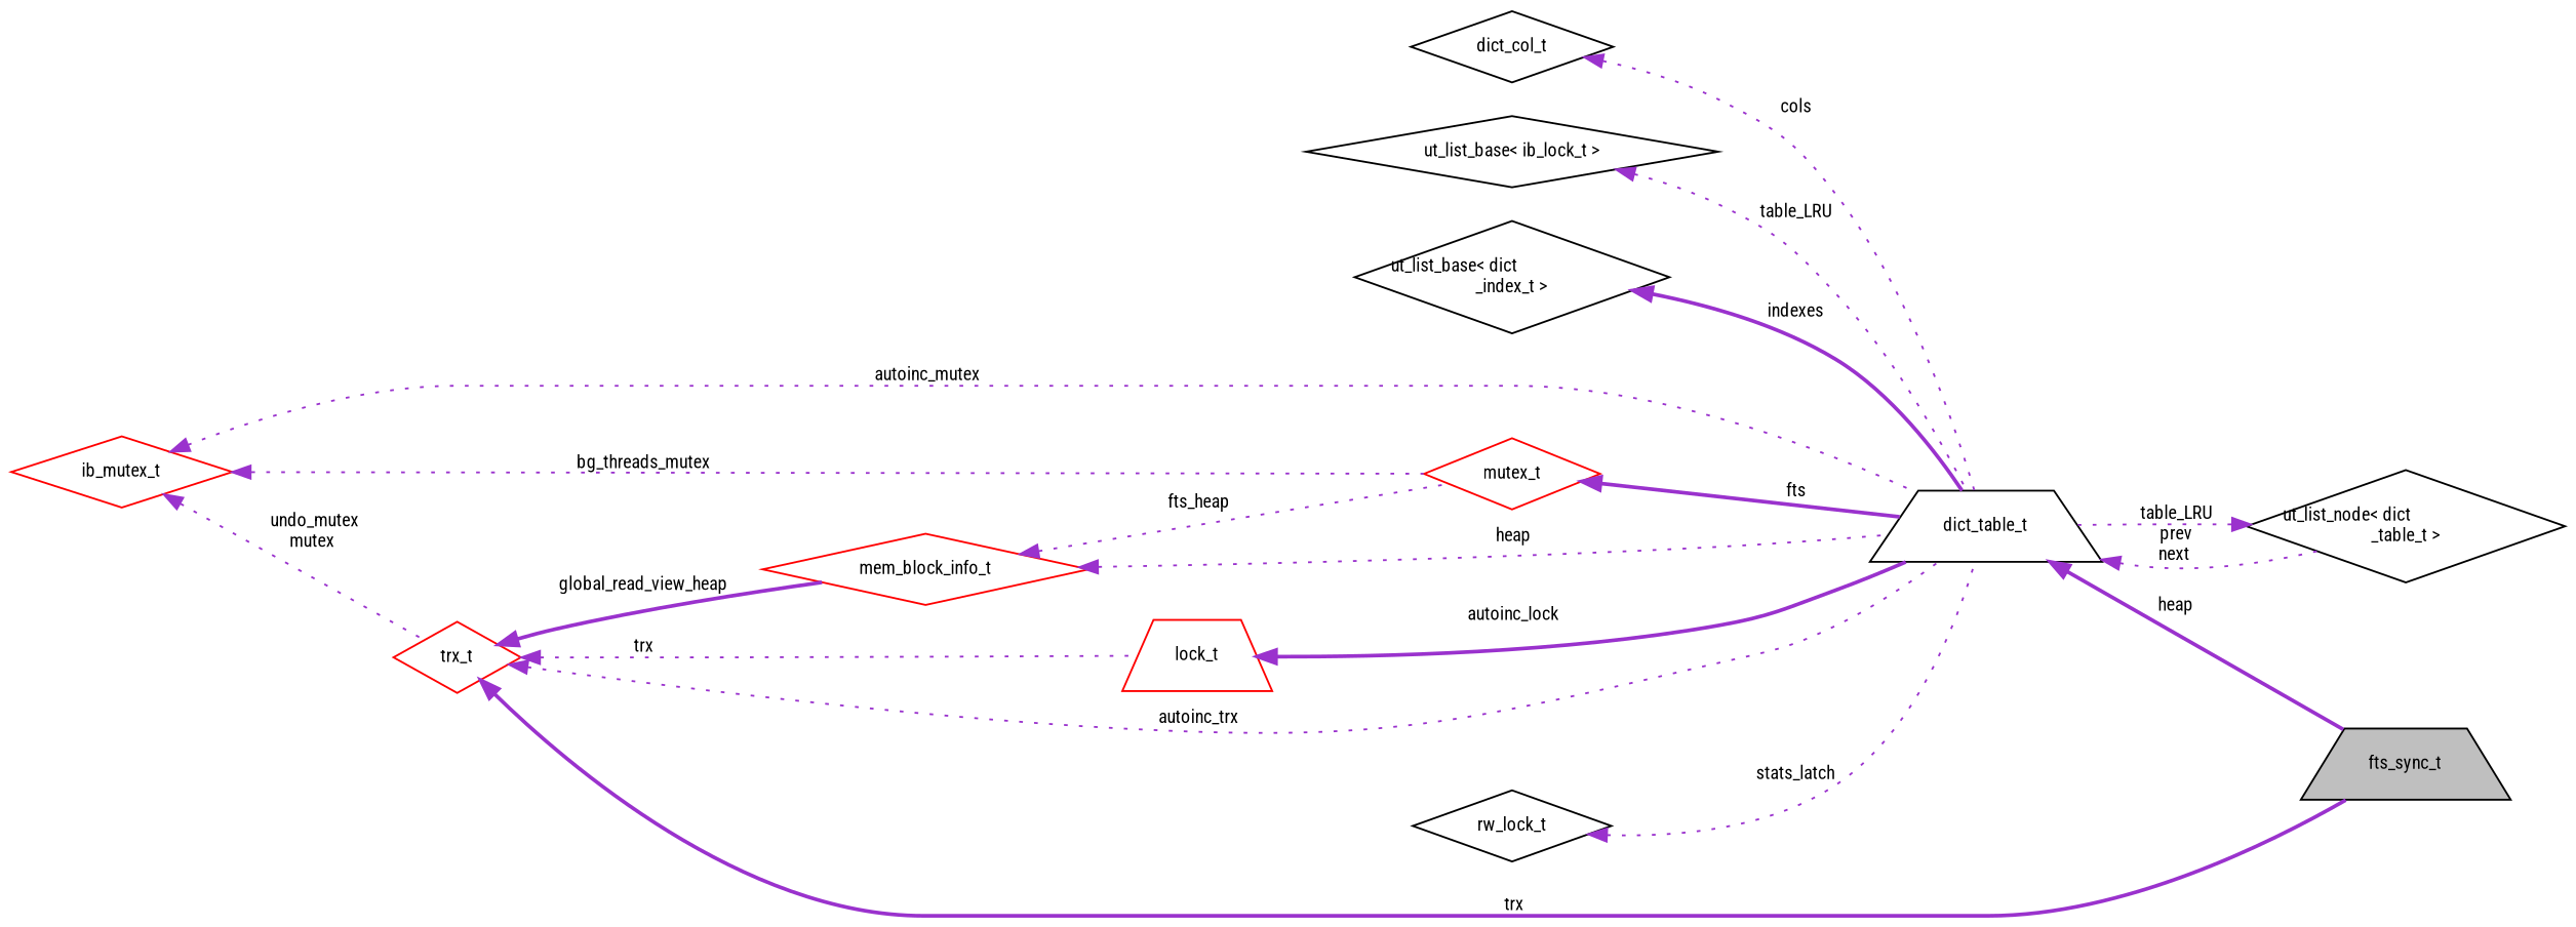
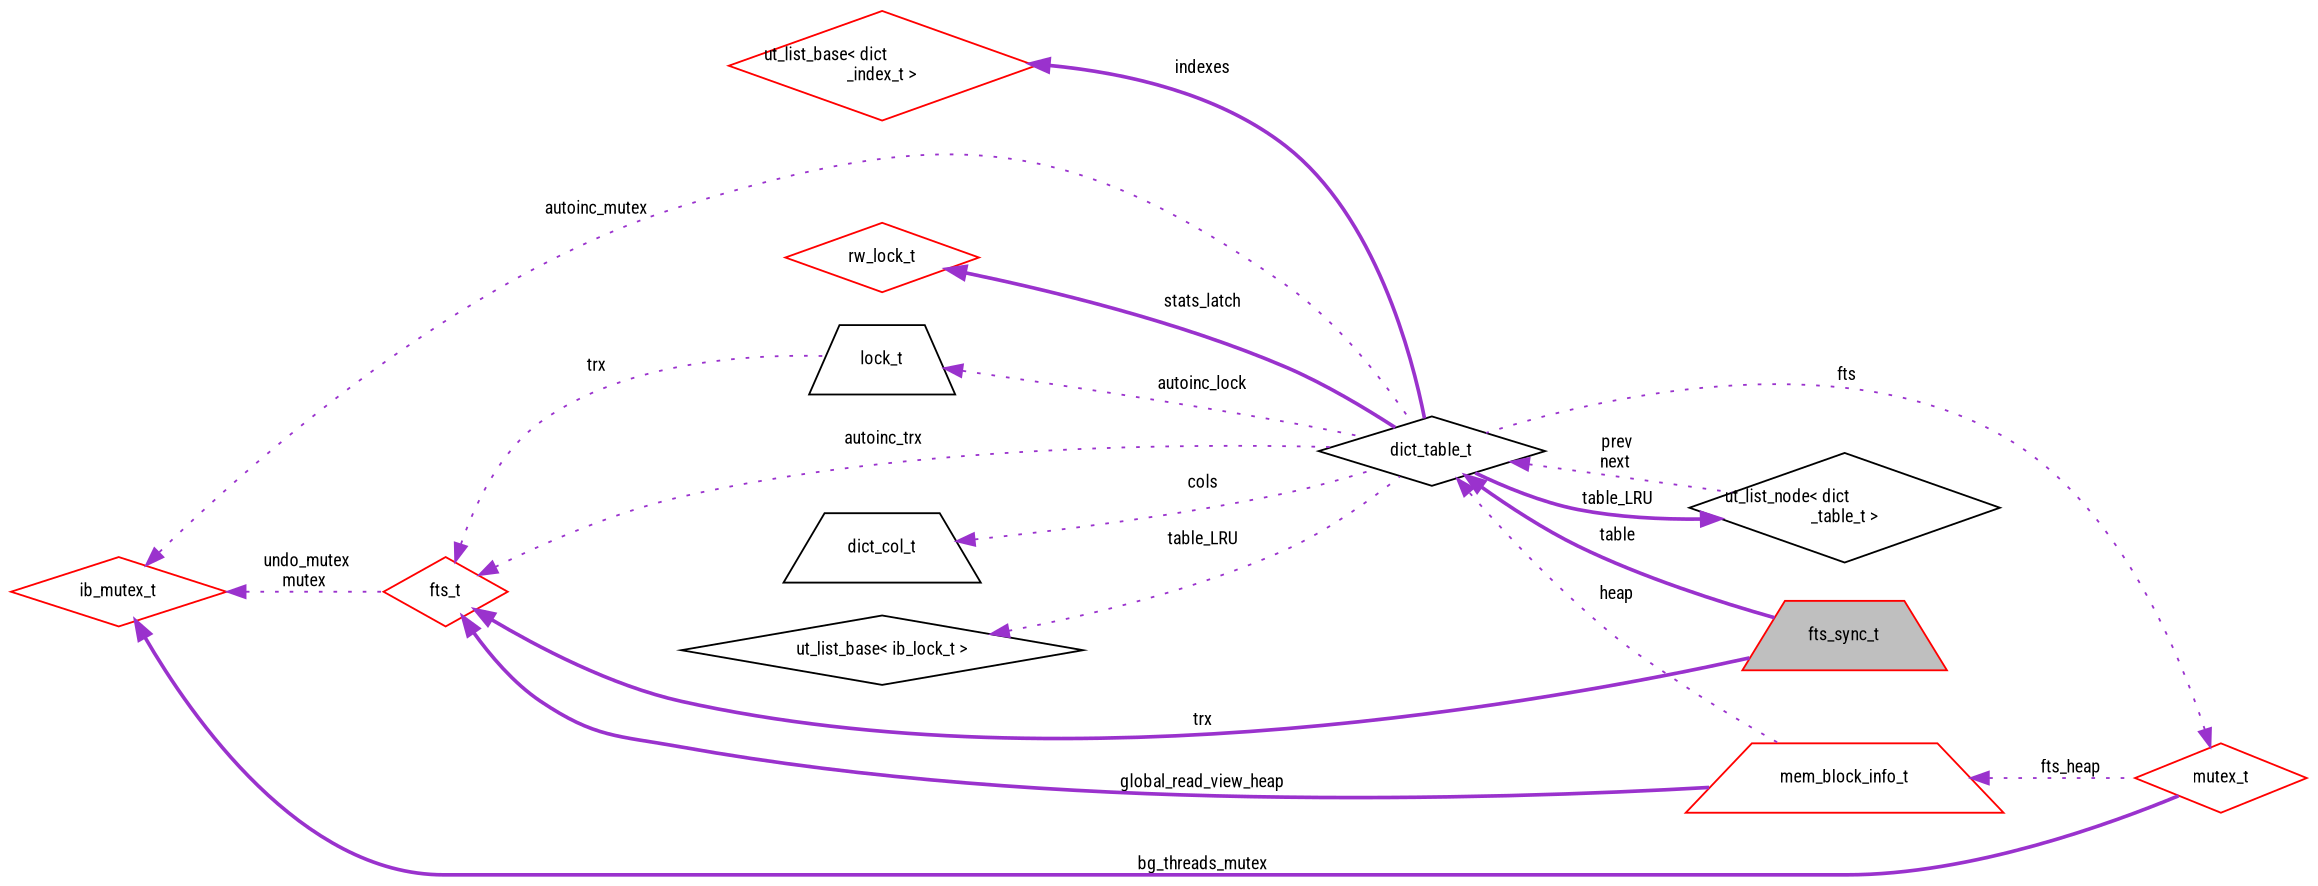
  digraph {
    fontname="Roboto Condensed"
    rankdir=LR
    node [color=red fontname="Roboto Condensed" fontsize=10 shape=diamond]
    edge [color=darkorchid3 dir=back fontname="Roboto Condensed" fontsize=10 labelfontname=FreeSans labelfontsize=10 style=dotted]
-   n1 [color=black fillcolor=grey75 fontcolor=black height=0.2 label=fts_sync_t shape=trapezium style=filled width=0.4]
-   n2 [color=black height=0.2 label=dict_table_t shape=trapezium width=0.4]
+   n1 [fillcolor=grey75 fontcolor=black height=0.2 label=fts_sync_t shape=trapezium style=filled width=0.4]
+   n2 [color=black height=0.2 label=dict_table_t width=0.4]
    n3 [color=black height=0.2 label="ut_list_node\< dict\l_table_t \>" width=0.4]
    n4 [color=black height=0.2 label="ut_list_base\< ib_lock_t \>" width=0.4]
-   n5 [color=black height=0.2 label="ut_list_base\< dict\l_index_t \>" width=0.4]
+   n5 [height=0.2 label="ut_list_base\< dict\l_index_t \>" width=0.4]
    n6 [height=0.2 label=mutex_t width=0.4]
-   n7 [height=0.2 label=mem_block_info_t width=0.4]
-   n8 [height=0.2 label=trx_t width=0.4]
-   n9 [height=0.2 label=lock_t shape=trapezium width=0.4]
+   n7 [height=0.2 label=mem_block_info_t shape=trapezium width=0.4]
+   n8 [height=0.2 label=fts_t width=0.4]
+   n9 [color=black height=0.2 label=lock_t shape=trapezium width=0.4]
    n10 [height=0.2 label=ib_mutex_t width=0.4]
-   n11 [color=black height=0.2 label=rw_lock_t width=0.4]
-   n12 [color=black height=0.2 label=dict_col_t width=0.4]
-   n2 -> n1 [label=" heap" style=bold]
+   n11 [height=0.2 label=rw_lock_t width=0.4]
+   n12 [color=black height=0.2 label=dict_col_t shape=trapezium width=0.4]
+   n2 -> n1 [label=" table" style=bold]
    n2 -> n3 [label=" prev\nnext"]
-   n3 -> n2 [label=" table_LRU"]
+   n3 -> n2 [label=" table_LRU" style=bold]
    n4 -> n2 [label=" table_LRU"]
    n5 -> n2 [label=" indexes" style=bold]
-   n6 -> n2 [label=" fts" style=bold]
-   n7 -> n2 [label=" heap"]
+   n6 -> n2 [label=" fts"]
+   n2 -> n7 [label=" heap"]
    n7 -> n6 [label=" fts_heap"]
    n8 -> n1 [label=" trx" style=bold]
    n8 -> n2 [label=" autoinc_trx"]
    n8 -> n7 [label=" global_read_view_heap" style=bold]
    n8 -> n9 [label=" trx"]
-   n9 -> n2 [label=" autoinc_lock" style=bold]
+   n9 -> n2 [label=" autoinc_lock"]
    n10 -> n2 [label=" autoinc_mutex"]
-   n10 -> n6 [label=" bg_threads_mutex"]
+   n10 -> n6 [label=" bg_threads_mutex" style=bold]
    n10 -> n8 [label=" undo_mutex\nmutex"]
-   n11 -> n2 [label=" stats_latch"]
+   n11 -> n2 [label=" stats_latch" style=bold]
    n12 -> n2 [label=" cols"]
  }
